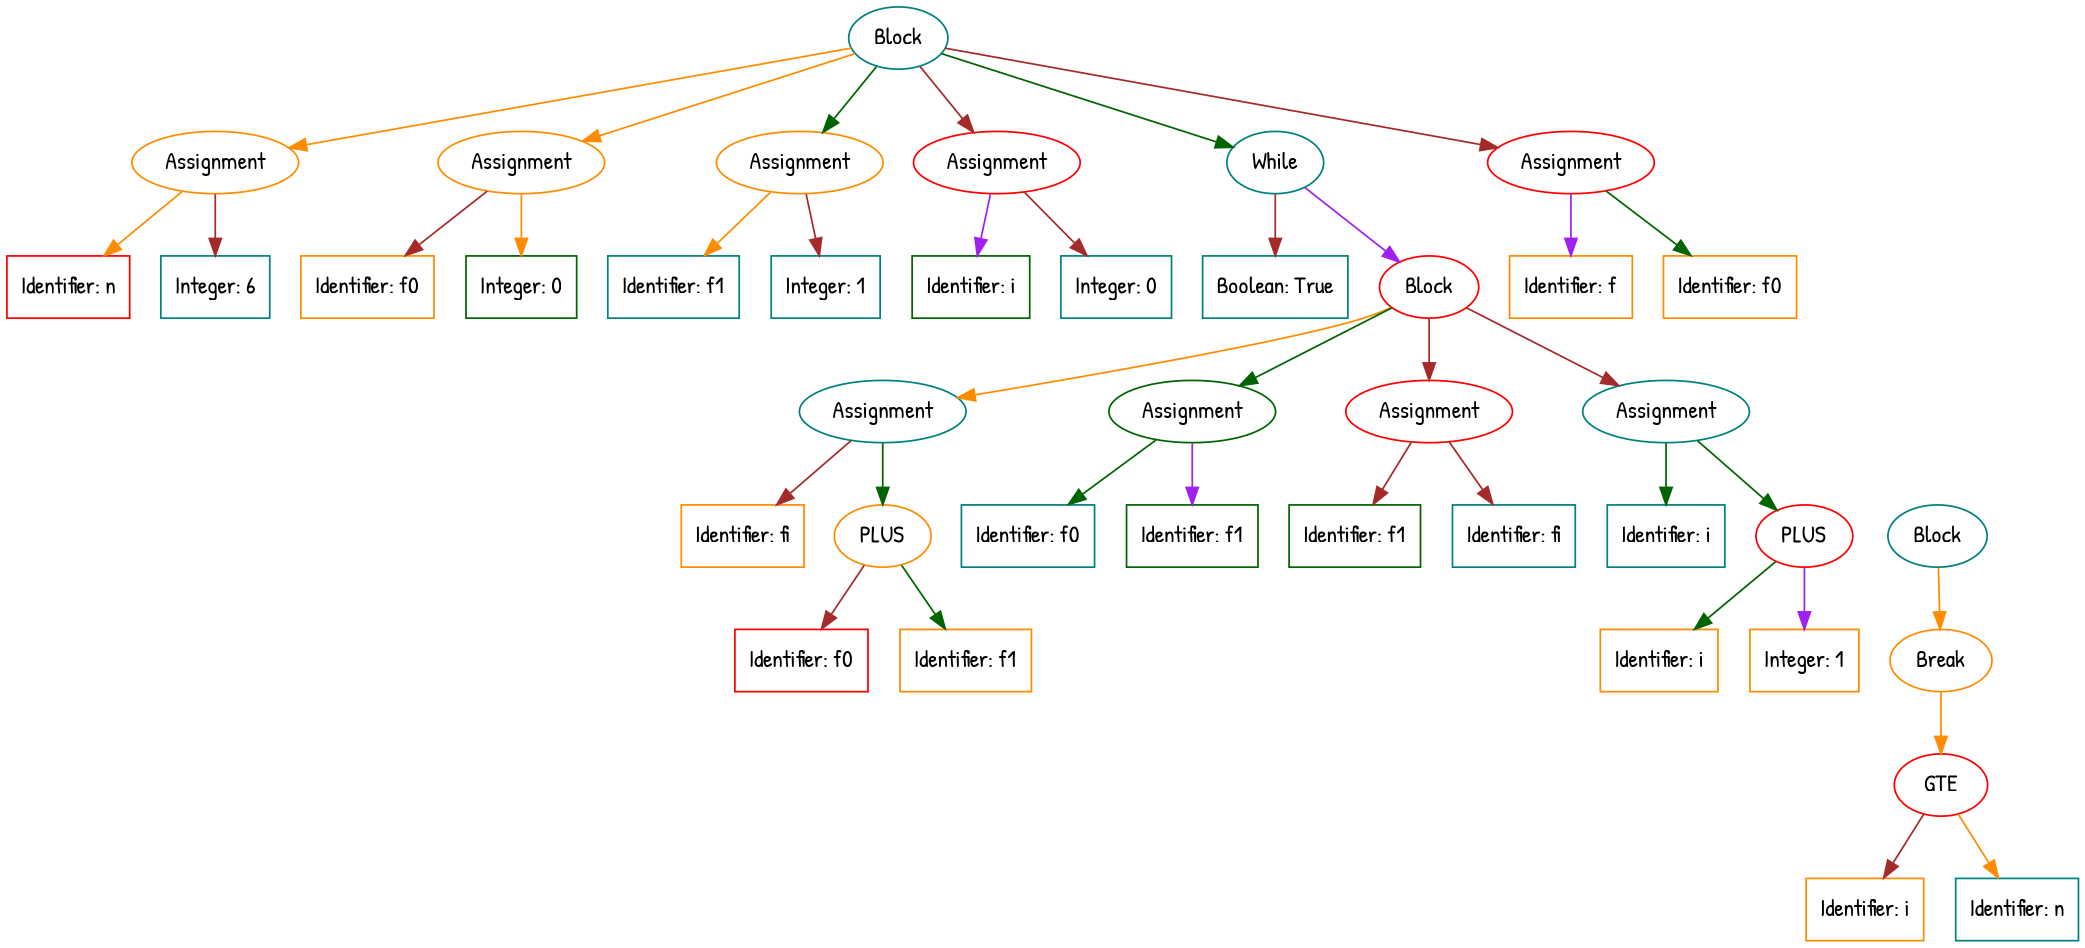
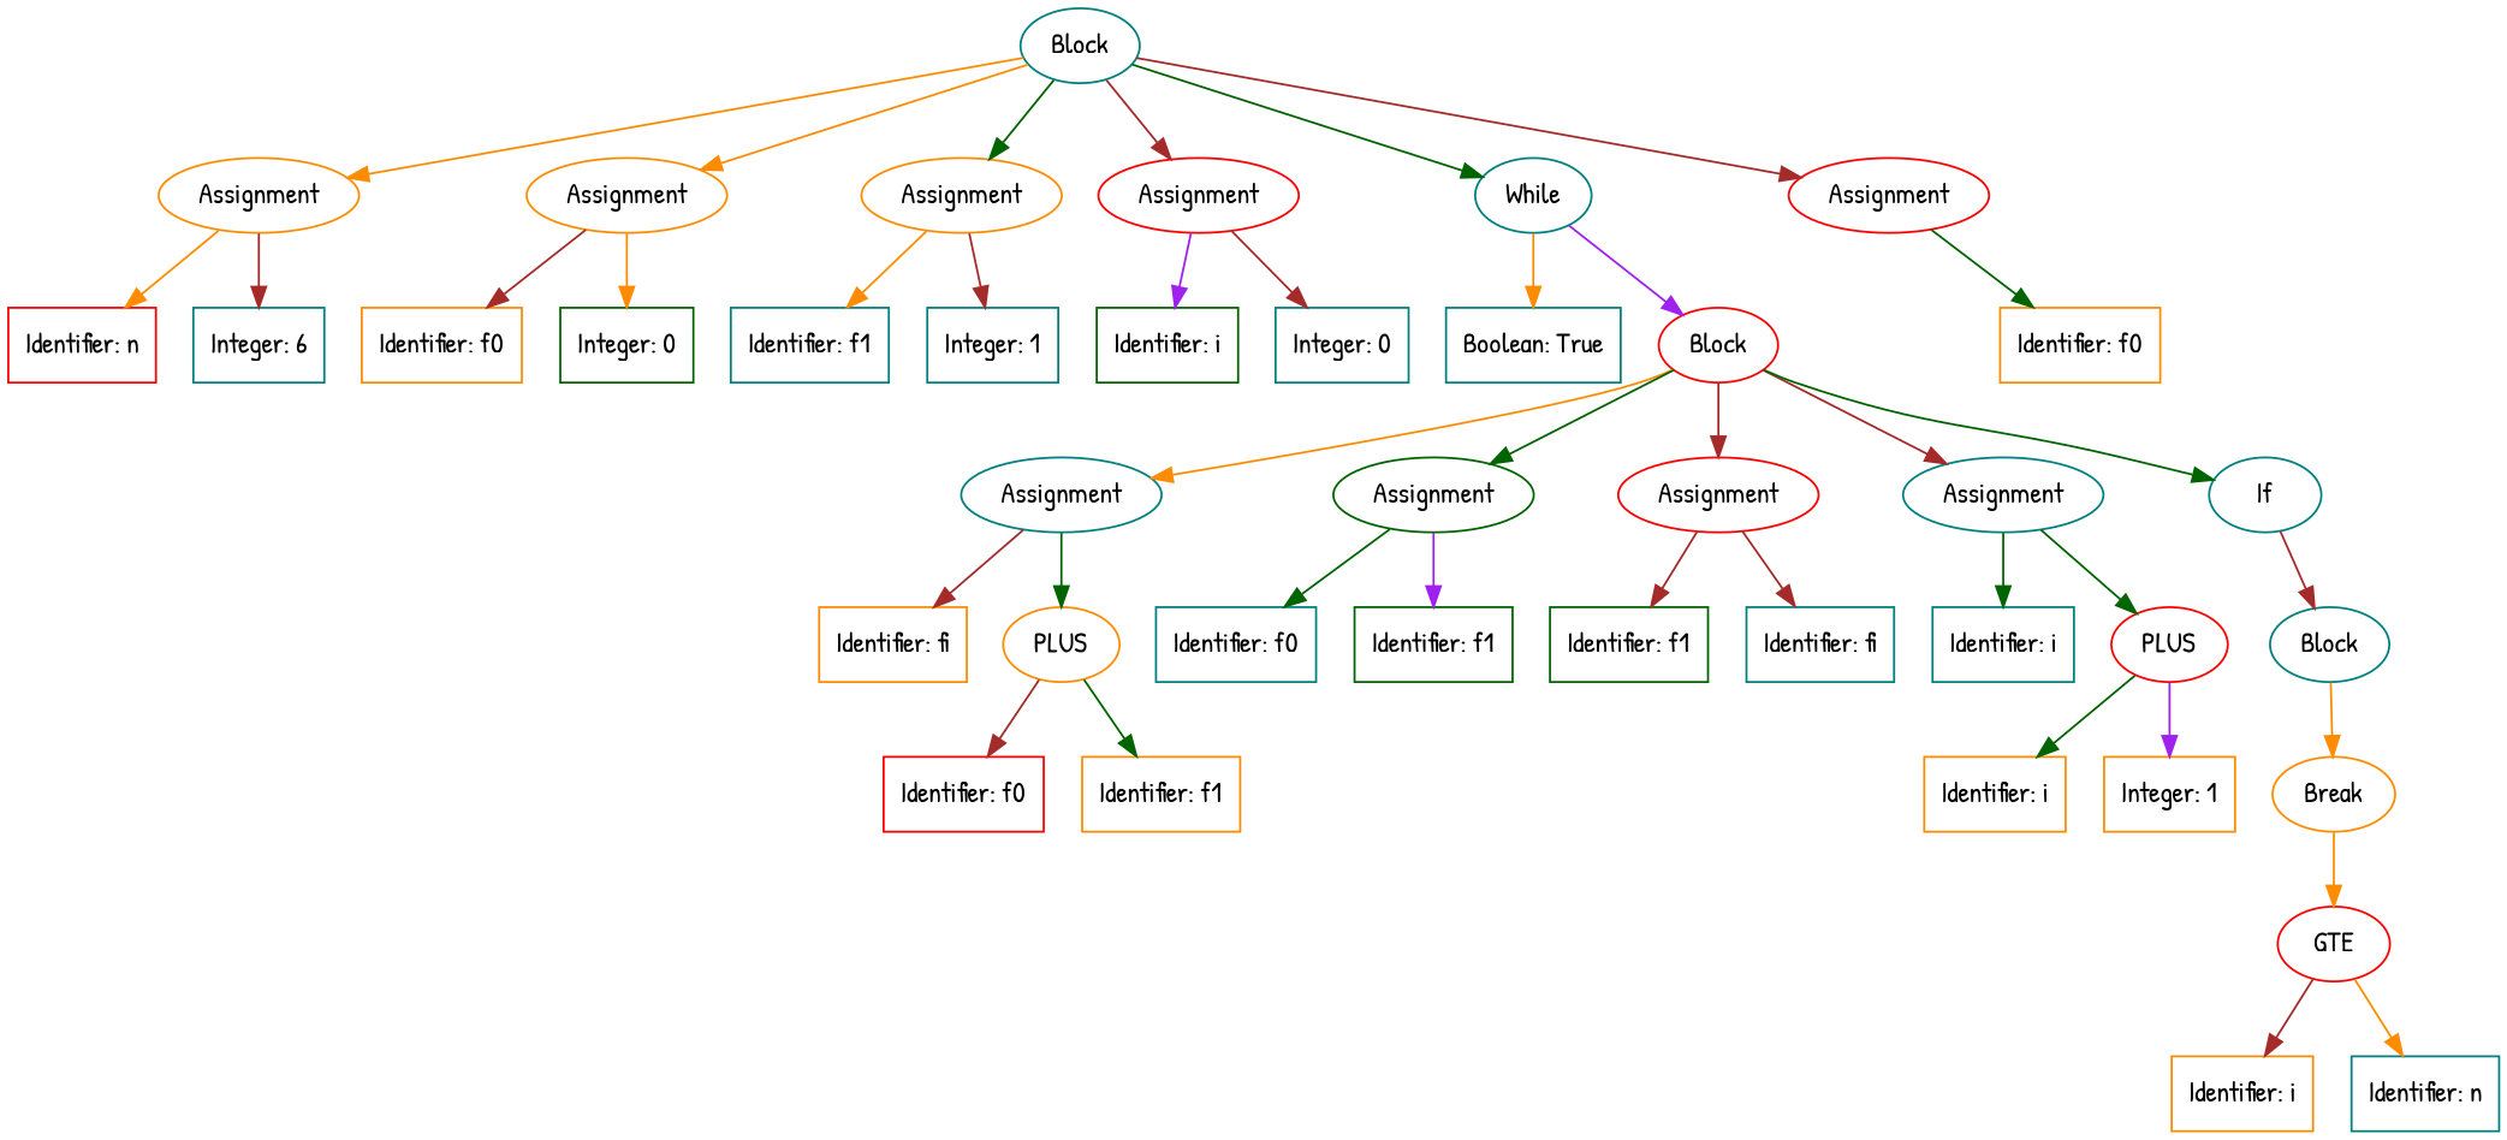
  digraph {
    fontname="Patrick Hand"
    node [color=teal fontname="Patrick Hand" shape=box]
    edge [color=brown fontname="Patrick Hand"]
    n1 [label=Block shape=""]
    n2 [color=darkorange label=Assignment shape=""]
    n3 [color=darkorange label=Assignment shape=""]
    n4 [color=darkorange label=Assignment shape=""]
    n5 [color=red label=Assignment shape=""]
    n6 [label=While shape=""]
    n7 [color=red label=Assignment shape=""]
    n8 [color=red label="Identifier: n"]
    n9 [label="Integer: 6"]
    n10 [color=darkorange label="Identifier: f0"]
    n11 [color=darkgreen label="Integer: 0"]
    n12 [label="Identifier: f1"]
    n13 [label="Integer: 1"]
    n14 [color=darkgreen label="Identifier: i"]
    n15 [label="Integer: 0"]
    n16 [label="Boolean: True"]
    n17 [color=red label=Block shape=""]
-   n18 [color=darkorange label="Identifier: f"]
    n19 [color=darkorange label="Identifier: f0"]
    n20 [label=Assignment shape=""]
    n21 [color=darkgreen label=Assignment shape=""]
    n22 [color=red label=Assignment shape=""]
    n23 [label=Assignment shape=""]
+   n24 [label=If shape=""]
    n25 [color=darkorange label="Identifier: fi"]
    n26 [color=darkorange label=PLUS shape=""]
    n27 [label="Identifier: f0"]
    n28 [color=darkgreen label="Identifier: f1"]
    n29 [color=darkgreen label="Identifier: f1"]
    n30 [label="Identifier: fi"]
    n31 [label="Identifier: i"]
    n32 [color=red label=PLUS shape=""]
    n33 [label=Block shape=""]
    n34 [color=red label="Identifier: f0"]
    n35 [color=darkorange label="Identifier: f1"]
    n36 [color=darkorange label="Identifier: i"]
    n37 [color=darkorange label="Integer: 1"]
    n38 [color=red label=GTE shape=""]
    n39 [color=darkorange label="Identifier: i"]
    n40 [label="Identifier: n"]
    n41 [color=darkorange label=Break shape=""]
    n1 -> n2 [color=darkorange]
    n1 -> n3 [color=darkorange]
    n1 -> n4 [color=darkgreen]
    n1 -> n5
    n1 -> n6 [color=darkgreen]
    n1 -> n7
    n2 -> n8 [color=darkorange]
    n2 -> n9
    n3 -> n10
    n3 -> n11 [color=darkorange]
    n4 -> n12 [color=darkorange]
    n4 -> n13
    n5 -> n14 [color=purple]
    n5 -> n15
-   n6 -> n16
+   n6 -> n16 [color=darkorange]
    n6 -> n17 [color=purple]
-   n7 -> n18 [color=purple]
    n7 -> n19 [color=darkgreen]
    n17 -> n20 [color=darkorange]
    n17 -> n21 [color=darkgreen]
    n17 -> n22
    n17 -> n23
+   n17 -> n24 [color=darkgreen]
    n20 -> n25
    n20 -> n26 [color=darkgreen]
    n21 -> n27 [color=darkgreen]
    n21 -> n28 [color=purple]
    n22 -> n29
    n22 -> n30
    n23 -> n31 [color=darkgreen]
    n23 -> n32 [color=darkgreen]
+   n24 -> n33
    n26 -> n34
    n26 -> n35 [color=darkgreen]
    n32 -> n36 [color=darkgreen]
    n32 -> n37 [color=purple]
    n33 -> n41 [color=darkorange]
    n38 -> n39
    n38 -> n40 [color=darkorange]
    n41 -> n38 [color=darkorange]
  }
